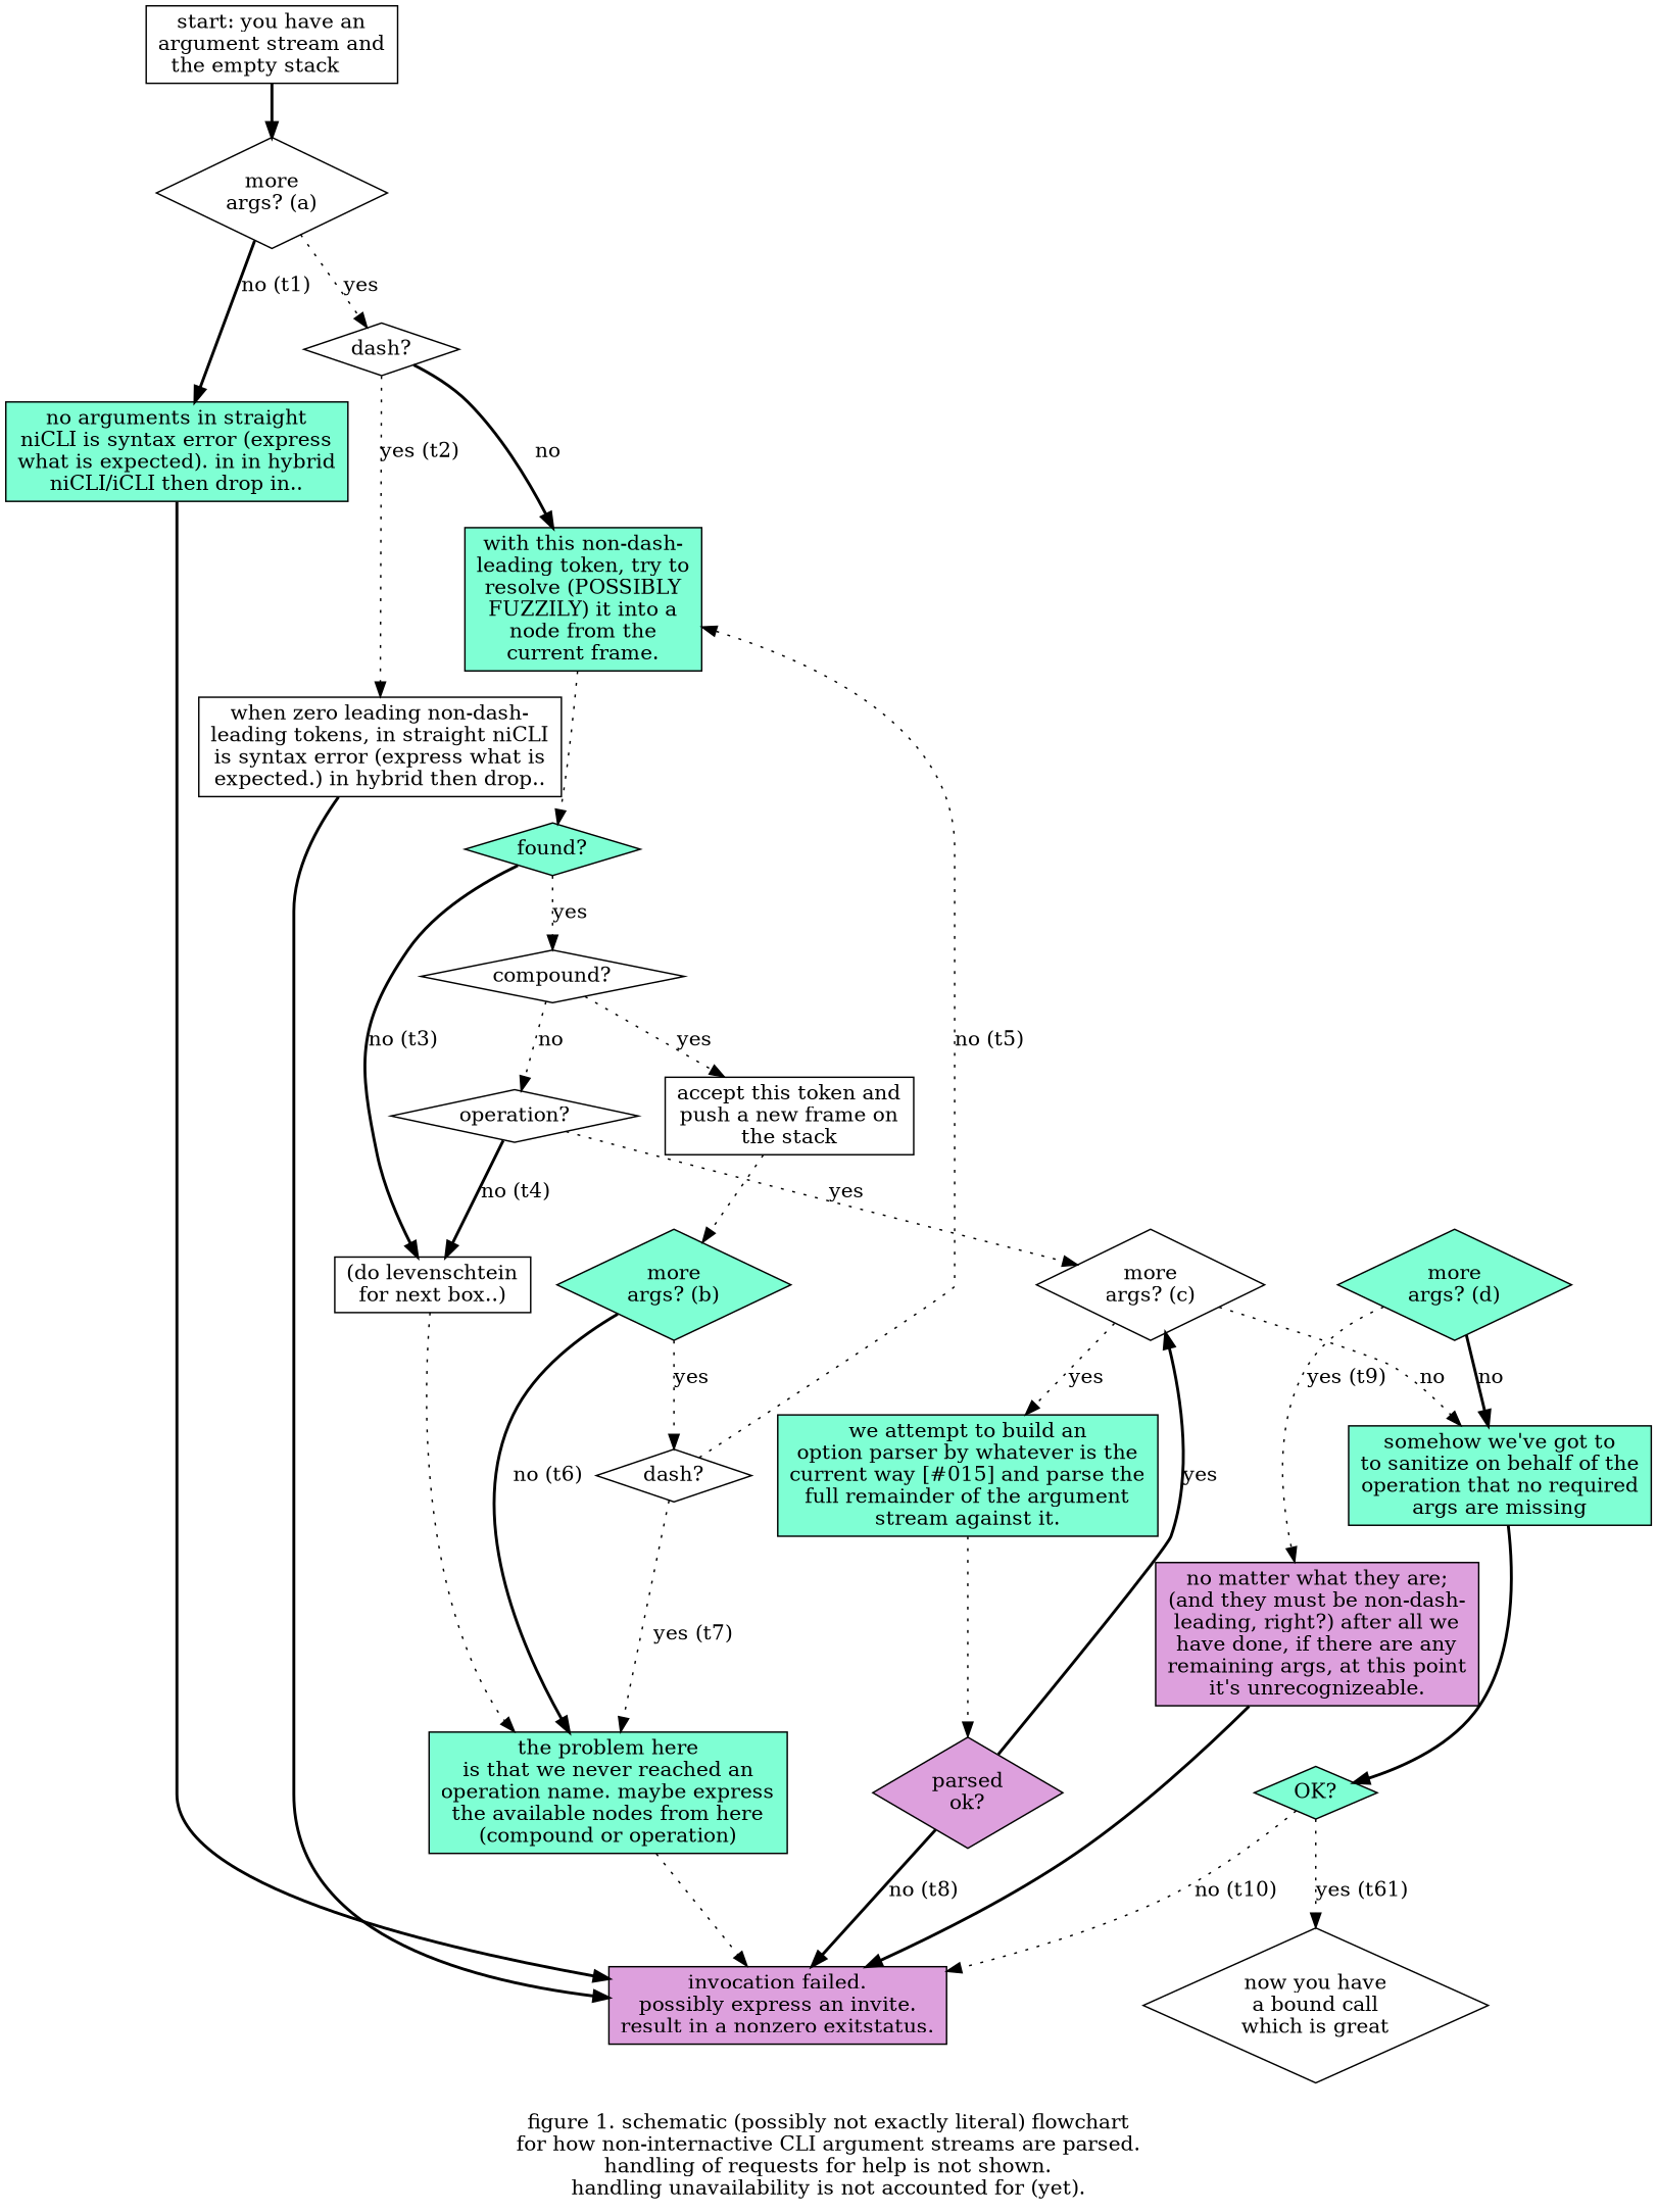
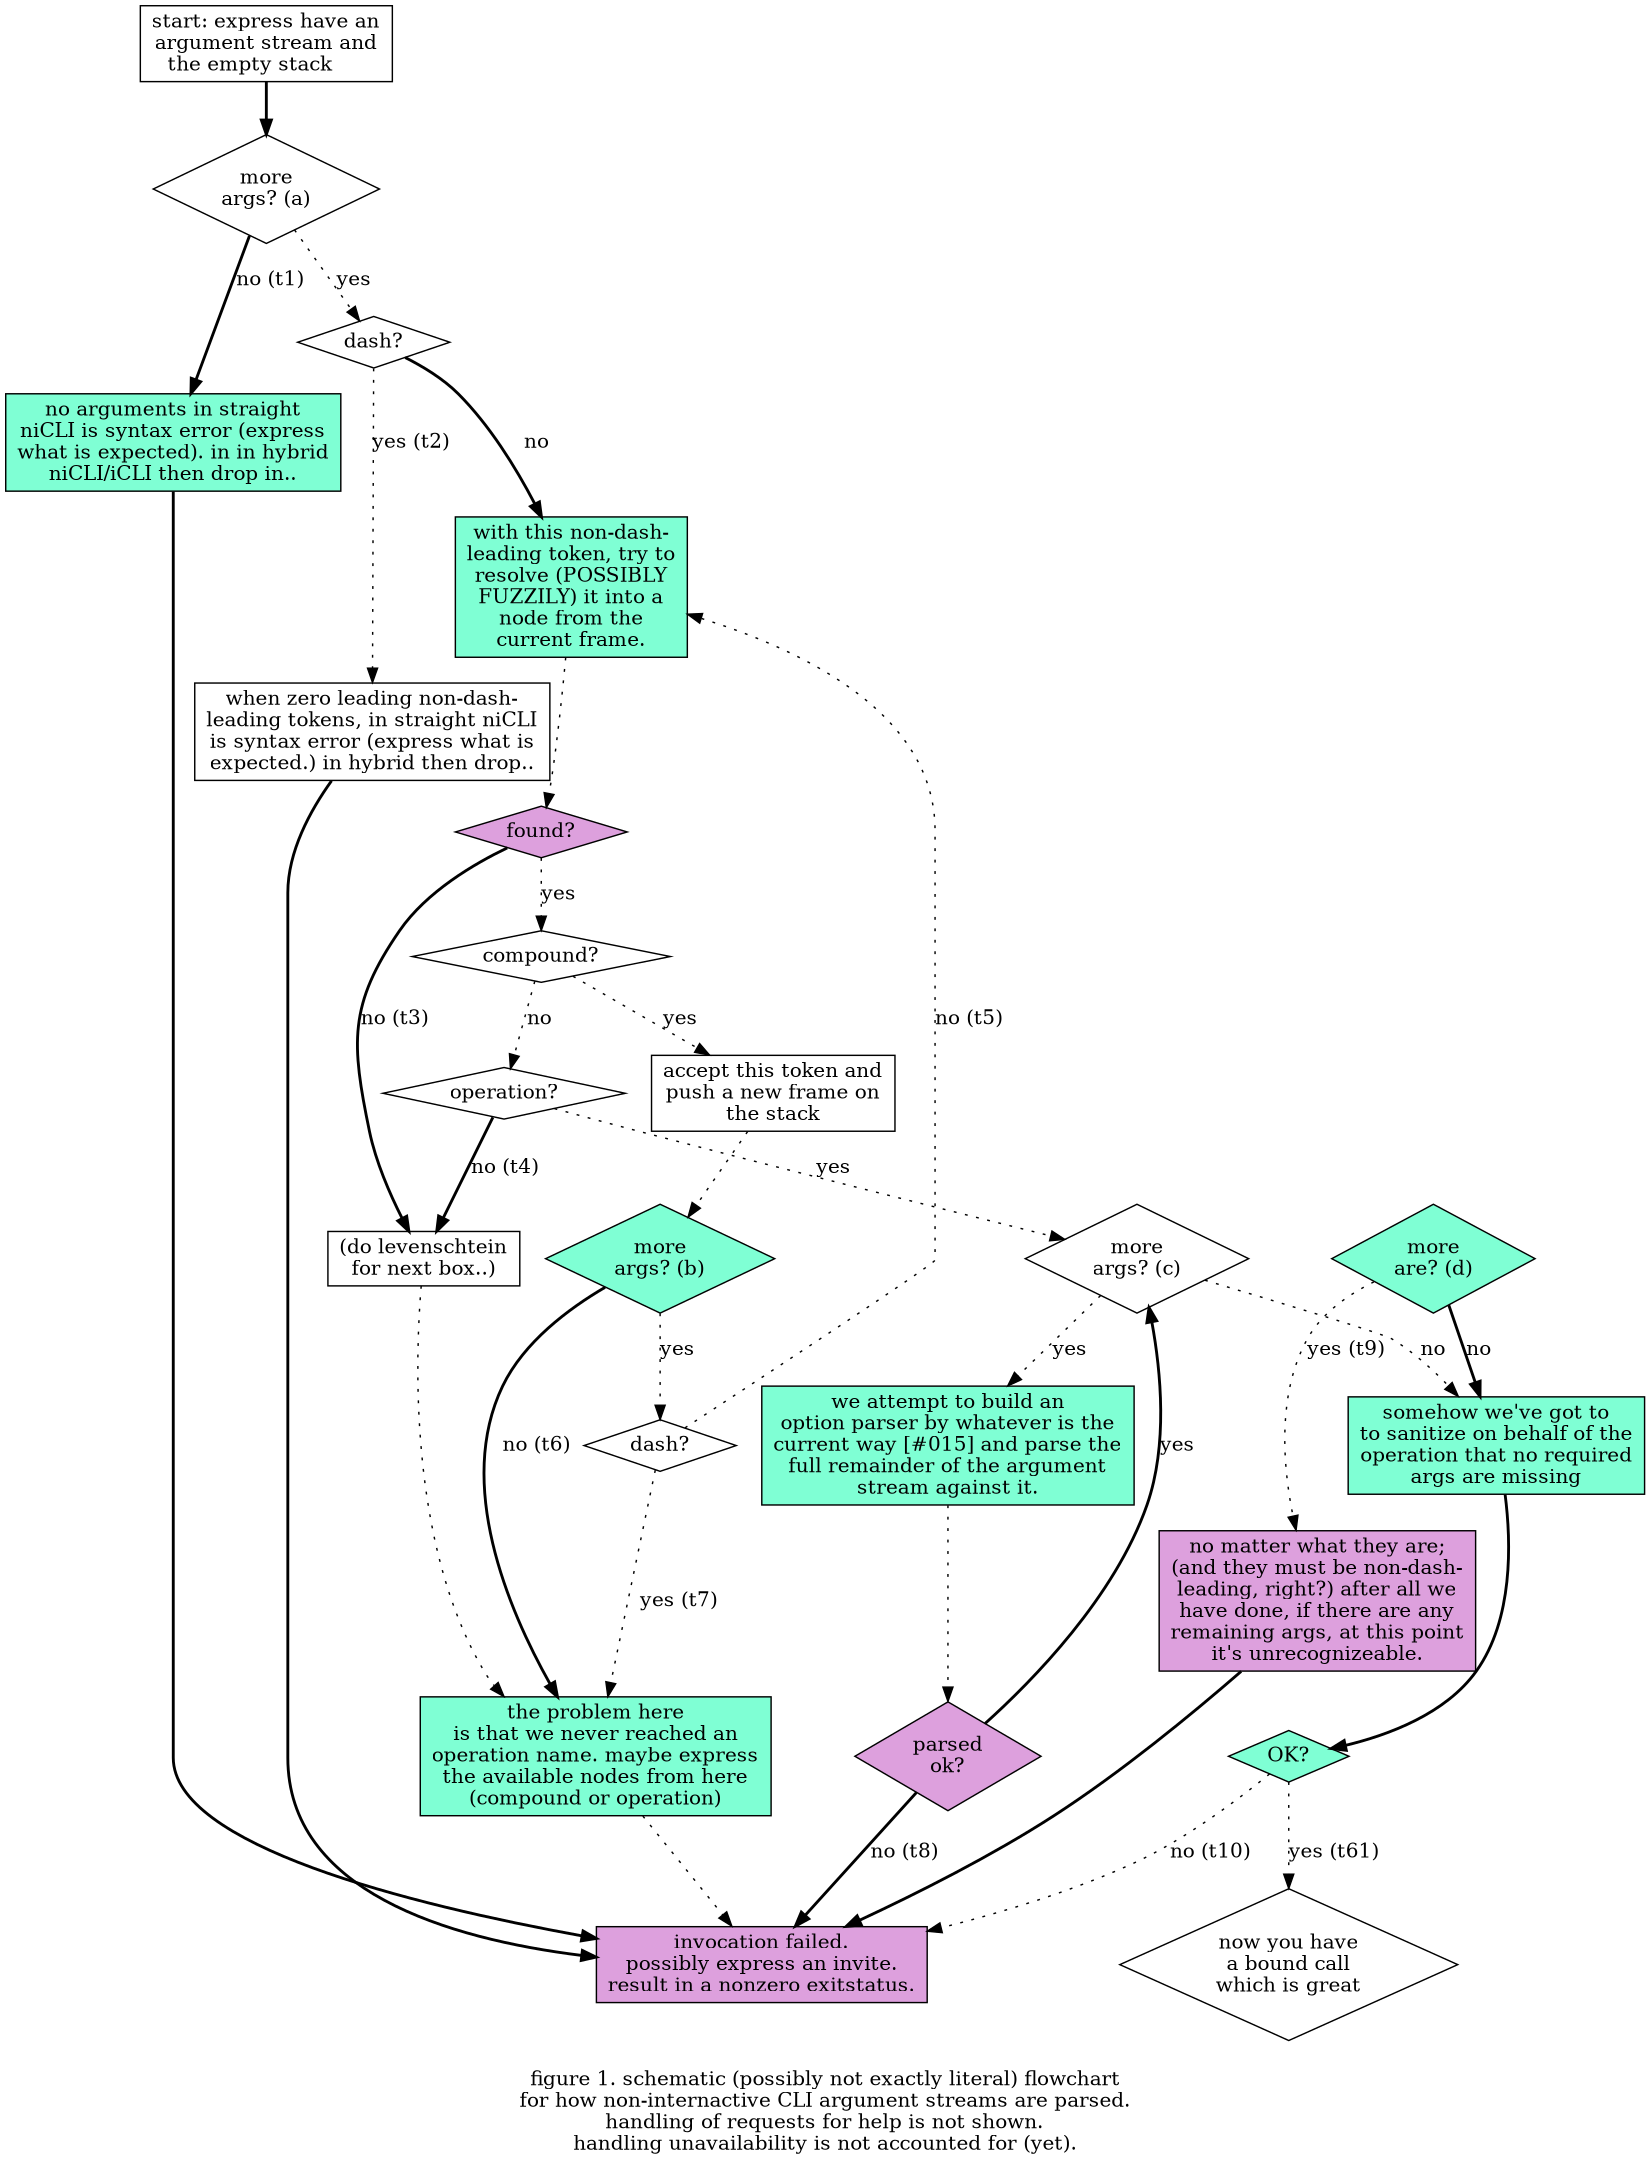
  digraph {
    label="\nfigure 1. schematic (possibly not exactly literal) flowchart\nfor how non-internactive CLI argument streams are parsed.\nhandling of requests for help is not shown.\nhandling unavailability is not accounted for (yet)."
    node [fillcolor=white shape=diamond style=filled]
    edge [style=dotted]
-   n1 [label="start: you have an\nargument stream and\nthe empty stack     " shape=rectangle]
+   n1 [label="start: express have an\nargument stream and\nthe empty stack     " shape=rectangle]
    n2 [label="more\nargs? (a)"]
    n3 [fillcolor=aquamarine label="no arguments in straight\nniCLI is syntax error (express\nwhat is expected). in in hybrid\nniCLI/iCLI then drop in.." shape=rectangle]
    n4 [label="dash?"]
    n5 [fillcolor=plum label="invocation failed.\npossibly express an invite.\nresult in a nonzero exitstatus." shape=rectangle]
    n6 [label="when zero leading non-dash-\nleading tokens, in straight niCLI\nis syntax error (express what is\nexpected.) in hybrid then drop.." shape=rectangle]
    n7 [fillcolor=aquamarine label="with this non-dash-\nleading token, try to\nresolve (POSSIBLY\nFUZZILY) it into a\nnode from the\ncurrent frame." shape=rectangle]
-   n8 [fillcolor=aquamarine label="found?"]
+   n8 [fillcolor=plum label="found?"]
    n9 [label="(do levenschtein\nfor next box..)" shape=rectangle]
    n10 [label="compound?"]
    n11 [fillcolor=aquamarine label="the problem here\nis that we never reached an\noperation name. maybe express\nthe available nodes from here\n(compound or operation)" shape=rectangle]
    n12 [label="accept this token and\npush a new frame on\nthe stack" shape=rectangle]
    n13 [fillcolor=aquamarine label="more\nargs? (b)"]
    n14 [label="dash?"]
    n15 [fillcolor=aquamarine label="we attempt to build an\noption parser by whatever is the\ncurrent way [#015] and parse the\nfull remainder of the argument\nstream against it." shape=rectangle]
    n16 [fillcolor=plum label="parsed\nok?"]
    n17 [label="more\nargs? (c)"]
    n18 [fillcolor=plum label="no matter what they are;\n(and they must be non-dash-\nleading, right?) after all we\nhave done, if there are any\nremaining args, at this point\nit's unrecognizeable." shape=rectangle]
    n19 [fillcolor=aquamarine label="somehow we've got to\nto sanitize on behalf of the\noperation that no required\nargs are missing" shape=rectangle]
    n20 [fillcolor=aquamarine label="OK?"]
    n21 [label="now you have\na bound call\nwhich is great"]
    n22 [label="operation?"]
-   n23 [fillcolor=aquamarine label="more\nargs? (d)"]
+   n23 [fillcolor=aquamarine label="more\nare? (d)"]
    n1 -> n2 [style=bold]
    n2 -> n3 [label="no (t1)" style=bold]
    n2 -> n4 [label=yes]
    n3 -> n5 [style=bold]
    n4 -> n6 [label="yes (t2)"]
    n4 -> n7 [label=no style=bold]
    n6 -> n5 [style=bold]
    n7 -> n8
    n8 -> n9 [label="no (t3)" style=bold]
    n8 -> n10 [label=yes]
    n9 -> n11
    n10 -> n12 [label=yes]
    n10 -> n22 [label=no]
    n11 -> n5
    n12 -> n13
    n13 -> n11 [label="no (t6)" style=bold]
    n13 -> n14 [label=yes]
    n14 -> n7 [label="no (t5)"]
    n14 -> n11 [label="yes (t7)"]
    n15 -> n16
    n16 -> n5 [label="no (t8)" style=bold]
    n16 -> n17 [label=yes style=bold]
    n17 -> n15 [label=yes]
    n17 -> n19 [label=no]
    n18 -> n5 [style=bold]
    n19 -> n20 [style=bold]
    n20 -> n5 [label="no (t10)"]
    n20 -> n21 [label="yes (t61)"]
    n22 -> n9 [label="no (t4)" style=bold]
    n22 -> n17 [label=yes]
    n23 -> n18 [label="yes (t9)"]
    n23 -> n19 [label=no style=bold]
  }
